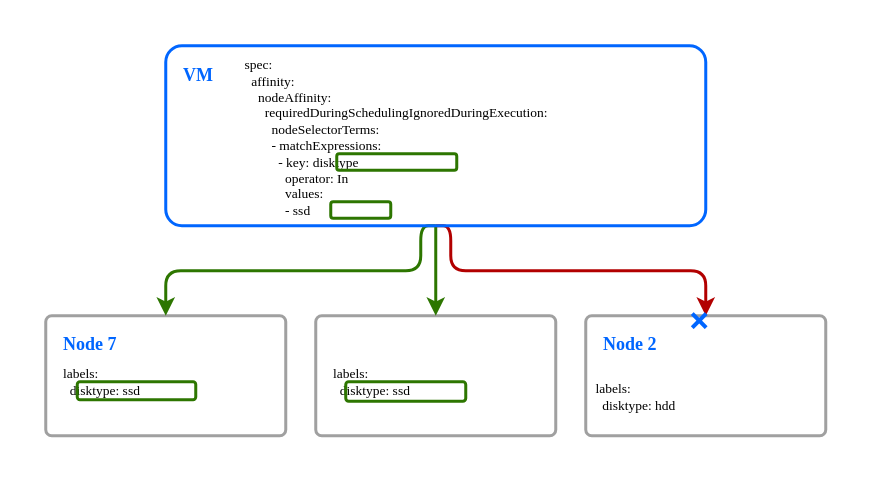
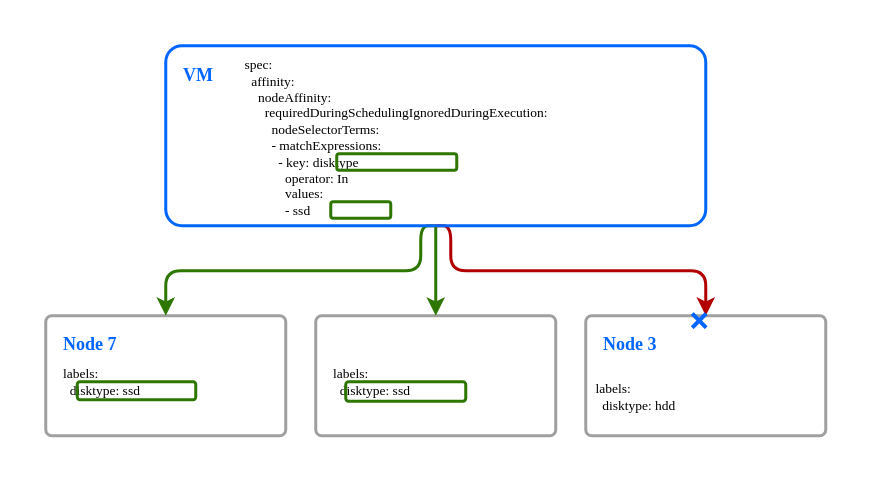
  <mxCell id="0" />
  <mxCell id="1" parent="0" />
  <mxCell id="2" value="" style="rounded=0;whiteSpace=wrap;html=1;fontFamily=JetBrains Mono;fontSource=https%3A%2F%2Ffonts.googleapis.com%2Fcss%3Ffamily%3DJetBrains%2BMono;fontSize=14;fillColor=#FFFFFF;strokeColor=none;" parent="1" vertex="1"><mxGeometry x="20" y="20" width="540" height="280" as="geometry" /></mxCell>
  <mxCell id="3" value="" style="rounded=1;whiteSpace=wrap;html=1;fillColor=none;fontColor=#0066ff;strokeColor=#A0A0A0;arcSize=5;strokeWidth=2;fontFamily=JetBrains Mono;fontSource=https%3A%2F%2Ffonts.googleapis.com%2Fcss%3Ffamily%3DJetBrains%2BMono;gradientColor=none;fillStyle=hatch;" parent="1" vertex="1"><mxGeometry x="30" y="210" width="160" height="80" as="geometry" /></mxCell>
  <mxCell id="4" value="Node 7" style="text;html=1;strokeColor=none;fillColor=none;align=left;verticalAlign=middle;whiteSpace=wrap;rounded=0;fontColor=#0066ff;strokeWidth=2;fontFamily=JetBrains Mono;fontSource=https%3A%2F%2Ffonts.googleapis.com%2Fcss%3Ffamily%3DJetBrains%2BMono;fontSize=12;fontStyle=1" parent="1" vertex="1"><mxGeometry x="40" y="219" width="60" height="20" as="geometry" /></mxCell>
  <mxCell id="5" value="" style="rounded=1;whiteSpace=wrap;html=1;fillColor=none;fontColor=#0066ff;strokeColor=#A0A0A0;arcSize=5;strokeWidth=2;fontFamily=JetBrains Mono;fontSource=https%3A%2F%2Ffonts.googleapis.com%2Fcss%3Ffamily%3DJetBrains%2BMono;gradientColor=none;fillStyle=hatch;" parent="1" vertex="1"><mxGeometry x="210" y="210" width="160" height="80" as="geometry" /></mxCell>
  <mxCell id="6" value="" style="rounded=1;whiteSpace=wrap;html=1;fillColor=none;fontColor=#0066ff;strokeColor=#A0A0A0;arcSize=5;strokeWidth=2;fontFamily=JetBrains Mono;fontSource=https%3A%2F%2Ffonts.googleapis.com%2Fcss%3Ffamily%3DJetBrains%2BMono;gradientColor=none;fillStyle=hatch;" parent="1" vertex="1"><mxGeometry x="390" y="210" width="160" height="80" as="geometry" /></mxCell>
- <mxCell id="7" value="Node 2" style="text;html=1;strokeColor=none;fillColor=none;align=left;verticalAlign=middle;whiteSpace=wrap;rounded=0;fontColor=#0066ff;strokeWidth=2;fontFamily=JetBrains Mono;fontSource=https%3A%2F%2Ffonts.googleapis.com%2Fcss%3Ffamily%3DJetBrains%2BMono;fontSize=12;fontStyle=1" parent="1" vertex="1"><mxGeometry x="400" y="219" width="60" height="20" as="geometry" /></mxCell>
+ <mxCell id="7" value="Node 3" style="text;html=1;strokeColor=none;fillColor=none;align=left;verticalAlign=middle;whiteSpace=wrap;rounded=0;fontColor=#0066ff;strokeWidth=2;fontFamily=JetBrains Mono;fontSource=https%3A%2F%2Ffonts.googleapis.com%2Fcss%3Ffamily%3DJetBrains%2BMono;fontSize=12;fontStyle=1" parent="1" vertex="1"><mxGeometry x="400" y="219" width="60" height="20" as="geometry" /></mxCell>
  <mxCell id="8" style="edgeStyle=orthogonalEdgeStyle;html=1;exitX=0.5;exitY=1;exitDx=0;exitDy=0;entryX=0.5;entryY=0;entryDx=0;entryDy=0;fontFamily=JetBrains Mono;fontSource=https%3A%2F%2Ffonts.googleapis.com%2Fcss%3Ffamily%3DJetBrains%2BMono;fontSize=9;fontColor=#000000;fillColor=#60a917;strokeColor=#2D7600;strokeWidth=2;" parent="1" source="11" target="3" edge="1"><mxGeometry relative="1" as="geometry"><Array as="points"><mxPoint x="280" y="150" /><mxPoint x="280" y="180" /><mxPoint x="110" y="180" /></Array></mxGeometry></mxCell>
  <mxCell id="9" style="edgeStyle=orthogonalEdgeStyle;html=1;exitX=0.5;exitY=1;exitDx=0;exitDy=0;entryX=0.5;entryY=0;entryDx=0;entryDy=0;strokeWidth=2;fontFamily=JetBrains Mono;fontSource=https%3A%2F%2Ffonts.googleapis.com%2Fcss%3Ffamily%3DJetBrains%2BMono;fontSize=9;fontColor=#000000;fillColor=#60a917;strokeColor=#2D7600;" parent="1" source="11" target="5" edge="1"><mxGeometry relative="1" as="geometry" /></mxCell>
  <mxCell id="10" style="edgeStyle=orthogonalEdgeStyle;html=1;exitX=0.5;exitY=1;exitDx=0;exitDy=0;entryX=0.5;entryY=0;entryDx=0;entryDy=0;strokeWidth=2;fontFamily=JetBrains Mono;fontSource=https%3A%2F%2Ffonts.googleapis.com%2Fcss%3Ffamily%3DJetBrains%2BMono;fontSize=9;fontColor=#000000;fillColor=#e51400;strokeColor=#B20000;" parent="1" source="11" target="6" edge="1"><mxGeometry relative="1" as="geometry"><Array as="points"><mxPoint x="300" y="150" /><mxPoint x="300" y="180" /><mxPoint x="470" y="180" /></Array></mxGeometry></mxCell>
  <mxCell id="11" value="" style="rounded=1;whiteSpace=wrap;html=1;strokeColor=#0066FF;strokeWidth=2;fontFamily=JetBrains Mono;fontSource=https%3A%2F%2Ffonts.googleapis.com%2Fcss%3Ffamily%3DJetBrains%2BMono;fontSize=12;fontColor=#ffffff;fillColor=none;arcSize=9;" parent="1" vertex="1"><mxGeometry x="110" y="30" width="360" height="120" as="geometry" /></mxCell>
  <mxCell id="12" value="VM" style="text;html=1;strokeColor=none;fillColor=none;align=left;verticalAlign=middle;whiteSpace=wrap;rounded=0;fontColor=#0066ff;strokeWidth=2;fontFamily=JetBrains Mono;fontSource=https%3A%2F%2Ffonts.googleapis.com%2Fcss%3Ffamily%3DJetBrains%2BMono;fontSize=12;fontStyle=1" parent="1" vertex="1"><mxGeometry x="120" y="40" width="60" height="20" as="geometry" /></mxCell>
  <mxCell id="13" value="spec:&lt;br&gt;&amp;nbsp; affinity:&lt;br&gt;&amp;nbsp; &amp;nbsp; nodeAffinity:&lt;br&gt;&amp;nbsp; &amp;nbsp; &amp;nbsp; requiredDuringSchedulingIgnoredDuringExecution:&lt;br&gt;&amp;nbsp; &amp;nbsp; &amp;nbsp; &amp;nbsp; nodeSelectorTerms:&lt;br&gt;&amp;nbsp; &amp;nbsp; &amp;nbsp; &amp;nbsp; - matchExpressions:&lt;br&gt;&amp;nbsp; &amp;nbsp; &amp;nbsp; &amp;nbsp; &amp;nbsp; - key: disktype&lt;br&gt;&amp;nbsp; &amp;nbsp; &amp;nbsp; &amp;nbsp; &amp;nbsp; &amp;nbsp; operator: In&lt;br&gt;&amp;nbsp; &amp;nbsp; &amp;nbsp; &amp;nbsp; &amp;nbsp; &amp;nbsp; values:&lt;br&gt;&amp;nbsp; &amp;nbsp; &amp;nbsp; &amp;nbsp; &amp;nbsp; &amp;nbsp; - ssd" style="text;strokeColor=none;fillColor=none;align=left;verticalAlign=top;whiteSpace=wrap;rounded=0;labelBackgroundColor=none;fontFamily=JetBrains Mono;fontSource=https%3A%2F%2Ffonts.googleapis.com%2Fcss%3Ffamily%3DJetBrains%2BMono;fontColor=#000000;fontSize=9;spacing=3;horizontal=1;html=1;" parent="1" vertex="1"><mxGeometry x="160" y="30" width="370" height="115" as="geometry" /></mxCell>
  <mxCell id="14" value="" style="rounded=1;whiteSpace=wrap;html=1;labelBackgroundColor=none;strokeColor=#2D7600;fontFamily=JetBrains Mono;fontSource=https%3A%2F%2Ffonts.googleapis.com%2Fcss%3Ffamily%3DJetBrains%2BMono;fontSize=9;fontColor=#000000;fillColor=none;strokeWidth=2;" parent="1" vertex="1"><mxGeometry x="220" y="134" width="40" height="11" as="geometry" /></mxCell>
  <mxCell id="15" value="" style="rounded=1;whiteSpace=wrap;html=1;labelBackgroundColor=none;strokeColor=#2D7600;fontFamily=JetBrains Mono;fontSource=https%3A%2F%2Ffonts.googleapis.com%2Fcss%3Ffamily%3DJetBrains%2BMono;fontSize=9;fontColor=#000000;fillColor=none;strokeWidth=2;" parent="1" vertex="1"><mxGeometry x="224" y="102" width="80" height="11" as="geometry" /></mxCell>
  <mxCell id="16" value="❌" style="text;whiteSpace=wrap;html=1;fontSize=16;fontColor=#0066FF;" parent="1" vertex="1"><mxGeometry x="458" y="197" width="22" height="23" as="geometry" /></mxCell>
  <mxCell id="17" value="labels:&lt;br style=&quot;font-size: 9px;&quot;&gt;&amp;nbsp; disktype: ssd" style="text;html=1;strokeColor=none;fillColor=none;align=left;verticalAlign=middle;whiteSpace=wrap;rounded=0;labelBackgroundColor=none;fontColor=#000000;fontFamily=JetBrains Mono;fontSource=https%3A%2F%2Ffonts.googleapis.com%2Fcss%3Ffamily%3DJetBrains%2BMono;fontSize=9;" parent="1" vertex="1"><mxGeometry x="40" y="239" width="130" height="30" as="geometry" /></mxCell>
  <mxCell id="18" value="labels:&lt;br style=&quot;font-size: 9px;&quot;&gt;&amp;nbsp; disktype: ssd" style="text;html=1;strokeColor=none;fillColor=none;align=left;verticalAlign=middle;whiteSpace=wrap;rounded=0;labelBackgroundColor=none;fontColor=#000000;fontFamily=JetBrains Mono;fontSource=https%3A%2F%2Ffonts.googleapis.com%2Fcss%3Ffamily%3DJetBrains%2BMono;fontSize=9;" parent="1" vertex="1"><mxGeometry x="220" y="239" width="130" height="30" as="geometry" /></mxCell>
  <mxCell id="19" value="labels:&lt;br style=&quot;font-size: 9px;&quot;&gt;&amp;nbsp; disktype: hdd" style="text;html=1;strokeColor=none;fillColor=none;align=left;verticalAlign=middle;whiteSpace=wrap;rounded=0;labelBackgroundColor=none;fontColor=#000000;fontFamily=JetBrains Mono;fontSource=https%3A%2F%2Ffonts.googleapis.com%2Fcss%3Ffamily%3DJetBrains%2BMono;fontSize=9;" parent="1" vertex="1"><mxGeometry x="395" y="249" width="130" height="30" as="geometry" /></mxCell>
  <mxCell id="20" value="" style="rounded=1;whiteSpace=wrap;html=1;labelBackgroundColor=none;strokeColor=#2D7600;fontFamily=JetBrains Mono;fontSource=https%3A%2F%2Ffonts.googleapis.com%2Fcss%3Ffamily%3DJetBrains%2BMono;fontSize=9;fontColor=#000000;fillColor=none;strokeWidth=2;" parent="1" vertex="1"><mxGeometry x="230" y="254" width="80" height="13" as="geometry" /></mxCell>
  <mxCell id="21" value="" style="rounded=1;whiteSpace=wrap;html=1;labelBackgroundColor=none;strokeColor=#2D7600;fontFamily=JetBrains Mono;fontSource=https%3A%2F%2Ffonts.googleapis.com%2Fcss%3Ffamily%3DJetBrains%2BMono;fontSize=9;fontColor=#000000;fillColor=none;strokeWidth=2;" parent="1" vertex="1"><mxGeometry x="51" y="254" width="79" height="12" as="geometry" /></mxCell>
